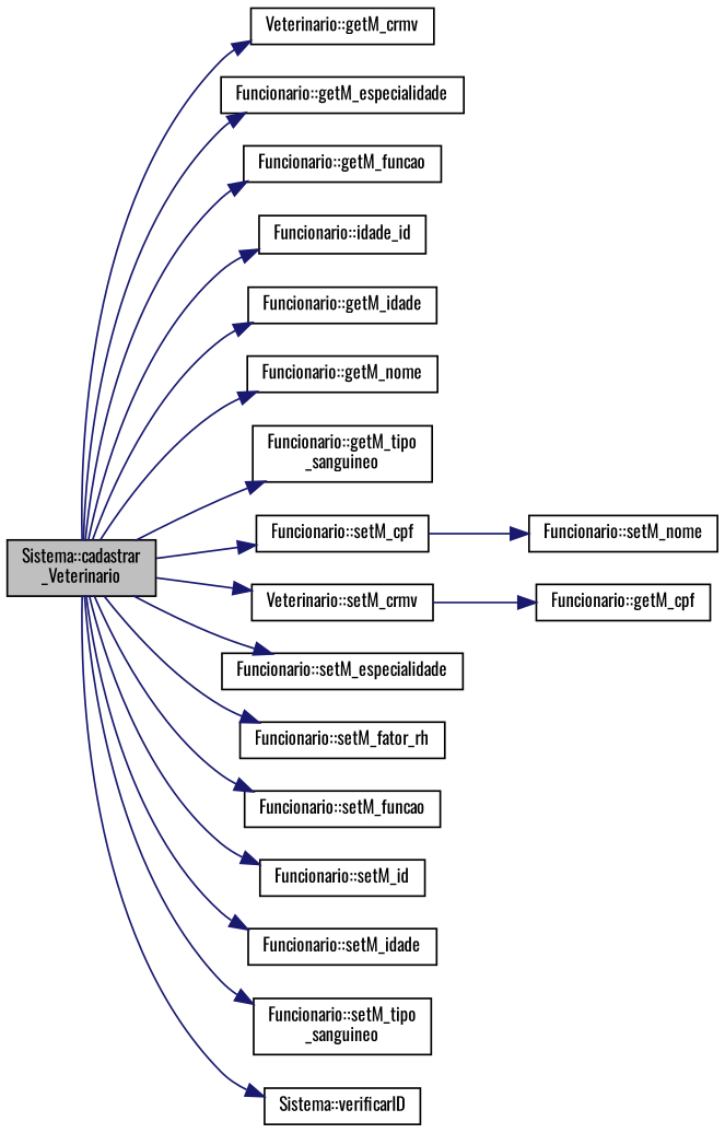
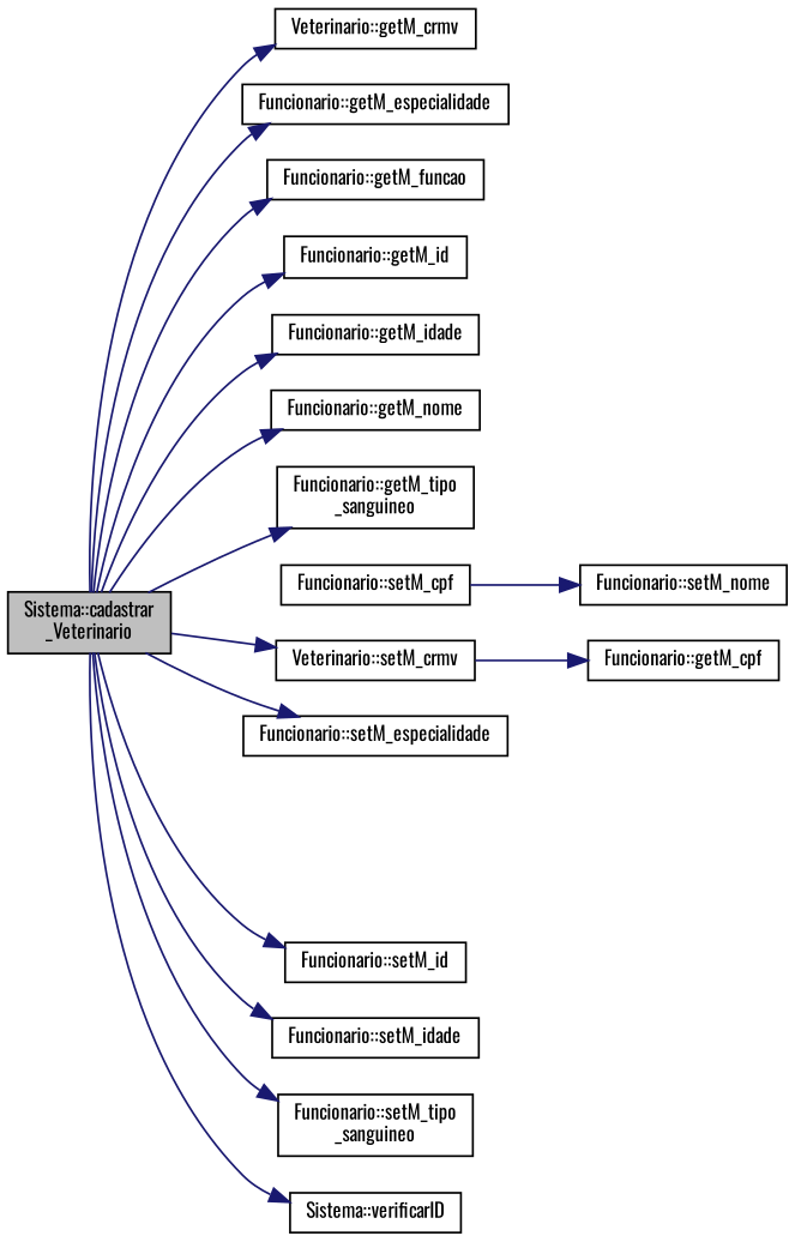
  digraph {
    fontname=Oswald
    rankdir=LR
    node [color=black fillcolor=white fontname=Oswald fontsize=10 shape=record style=filled]
    edge [color=midnightblue fontname=Oswald fontsize=10 labelfontname=Helvetica labelfontsize=10 style=solid]
    n1 [fillcolor=grey75 fontcolor=black height=0.2 label="Sistema::cadastrar\l_Veterinario" width=0.4]
    n2 [height=0.2 label="Veterinario::getM_crmv" width=0.4]
    n3 [height=0.2 label="Funcionario::getM_especialidade" width=0.4]
    n4 [height=0.2 label="Funcionario::getM_funcao" width=0.4]
-   n5 [height=0.2 label="Funcionario::idade_id" width=0.4]
+   n5 [height=0.2 label="Funcionario::getM_id" width=0.4]
    n6 [height=0.2 label="Funcionario::getM_idade" width=0.4]
    n7 [height=0.2 label="Funcionario::getM_nome" width=0.4]
    n8 [height=0.2 label="Funcionario::getM_tipo\l_sanguineo" width=0.4]
    n9 [height=0.2 label="Funcionario::setM_cpf" width=0.4]
    n10 [height=0.2 label="Veterinario::setM_crmv" width=0.4]
    n11 [height=0.2 label="Funcionario::setM_especialidade" width=0.4]
-   n12 [height=0.2 label="Funcionario::setM_fator_rh" width=0.4]
-   n13 [height=0.2 label="Funcionario::setM_funcao" width=0.4]
    n14 [height=0.2 label="Funcionario::setM_id" width=0.4]
    n15 [height=0.2 label="Funcionario::setM_idade" width=0.4]
    n16 [height=0.2 label="Funcionario::setM_tipo\l_sanguineo" width=0.4]
    n17 [height=0.2 label="Sistema::verificarID" width=0.4]
    n18 [height=0.2 label="Funcionario::getM_cpf" width=0.4]
    n19 [height=0.2 label="Funcionario::setM_nome" width=0.4]
    n1 -> n2
    n1 -> n3
    n1 -> n4
    n1 -> n5
    n1 -> n6
    n1 -> n7
    n1 -> n8
-   n1 -> n9
    n1 -> n10
    n1 -> n11
-   n1 -> n12
-   n1 -> n13
    n1 -> n14
    n1 -> n15
    n1 -> n16
    n1 -> n17
    n9 -> n19
    n10 -> n18
  }
